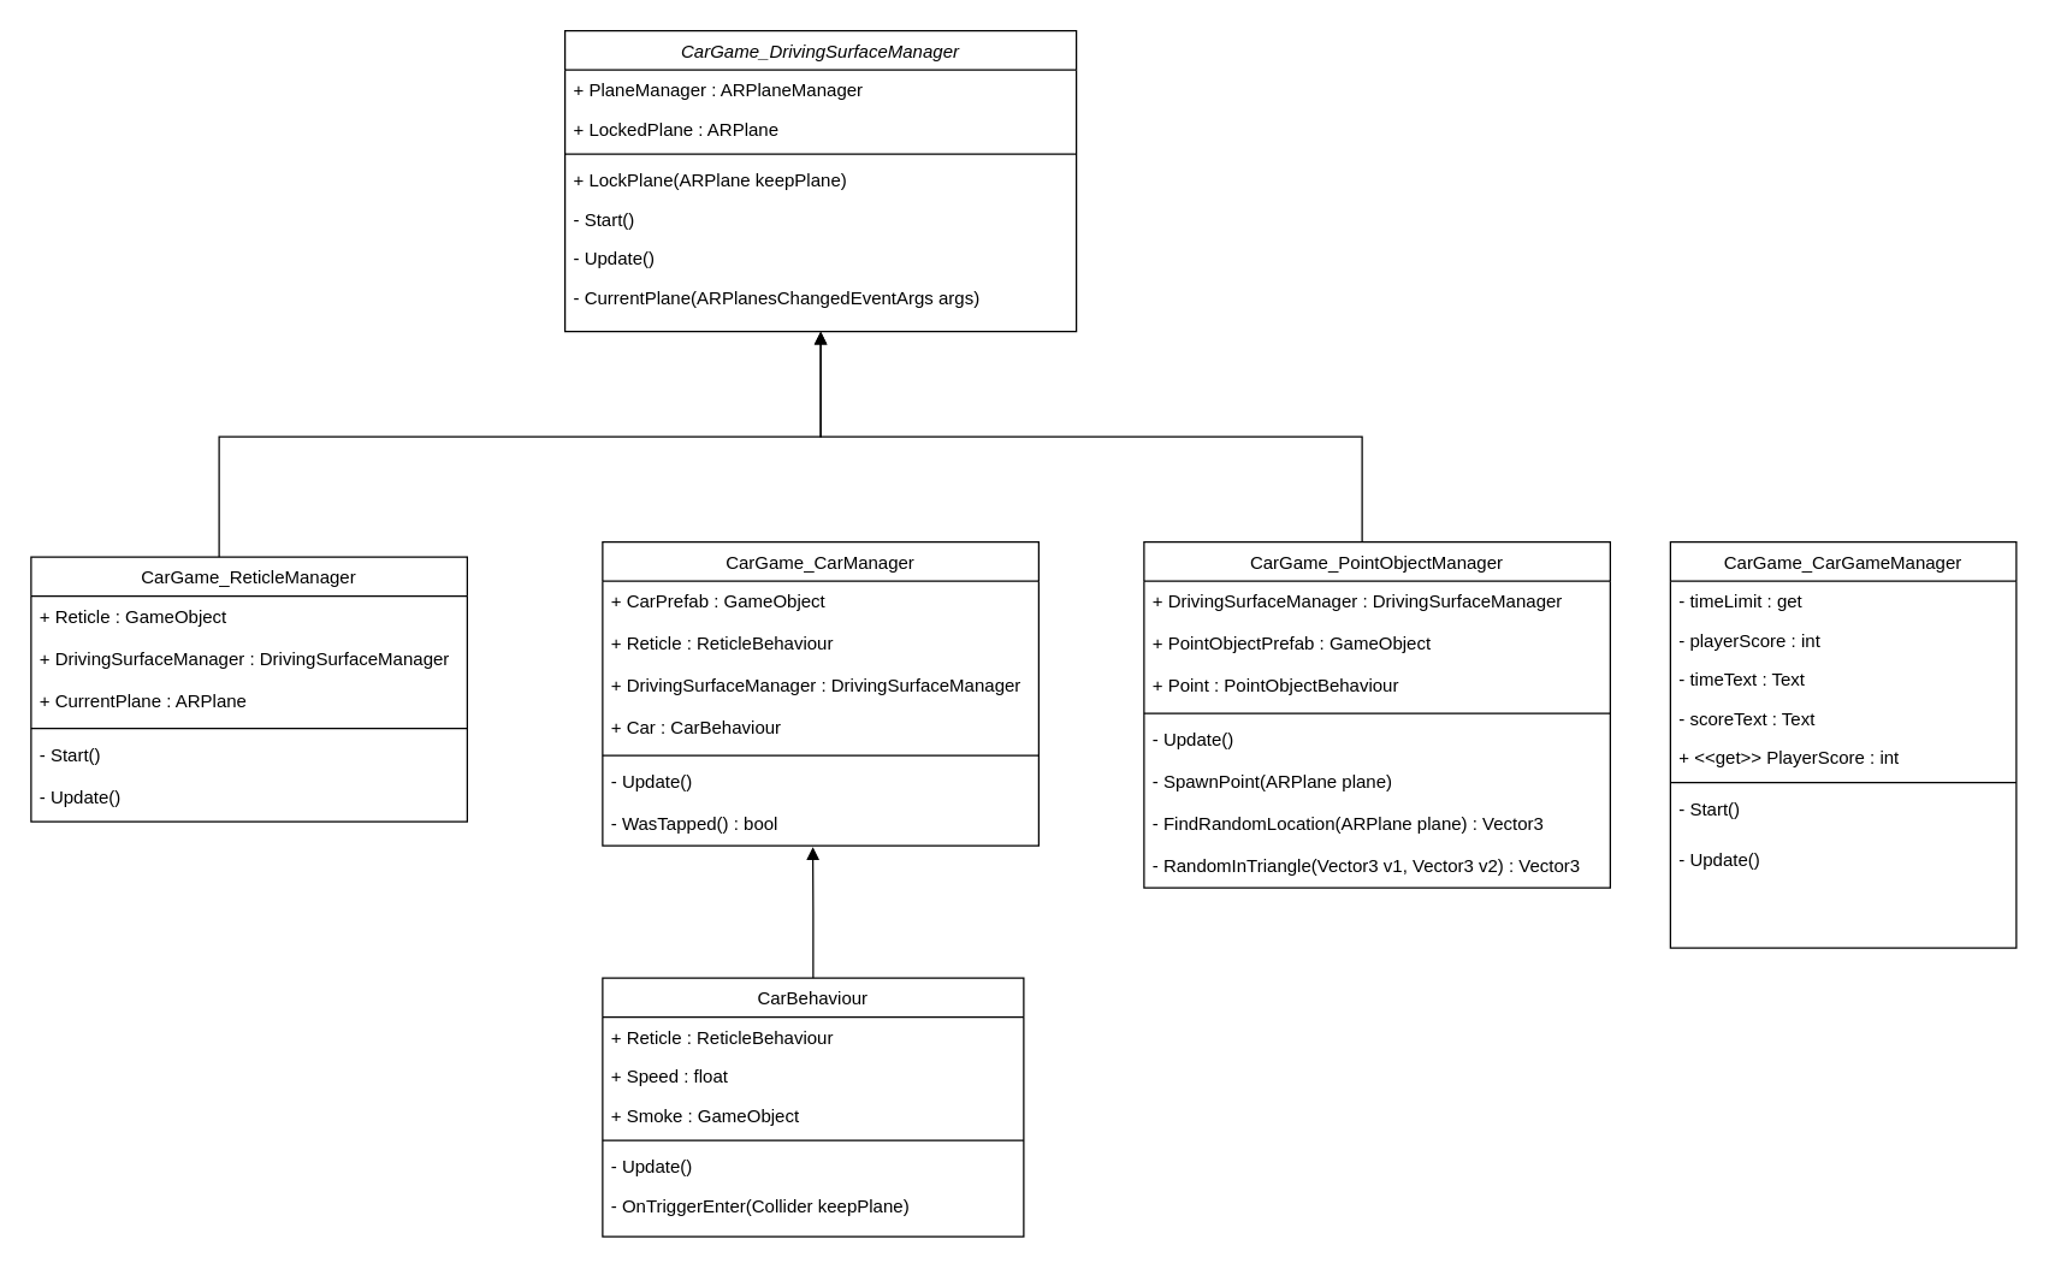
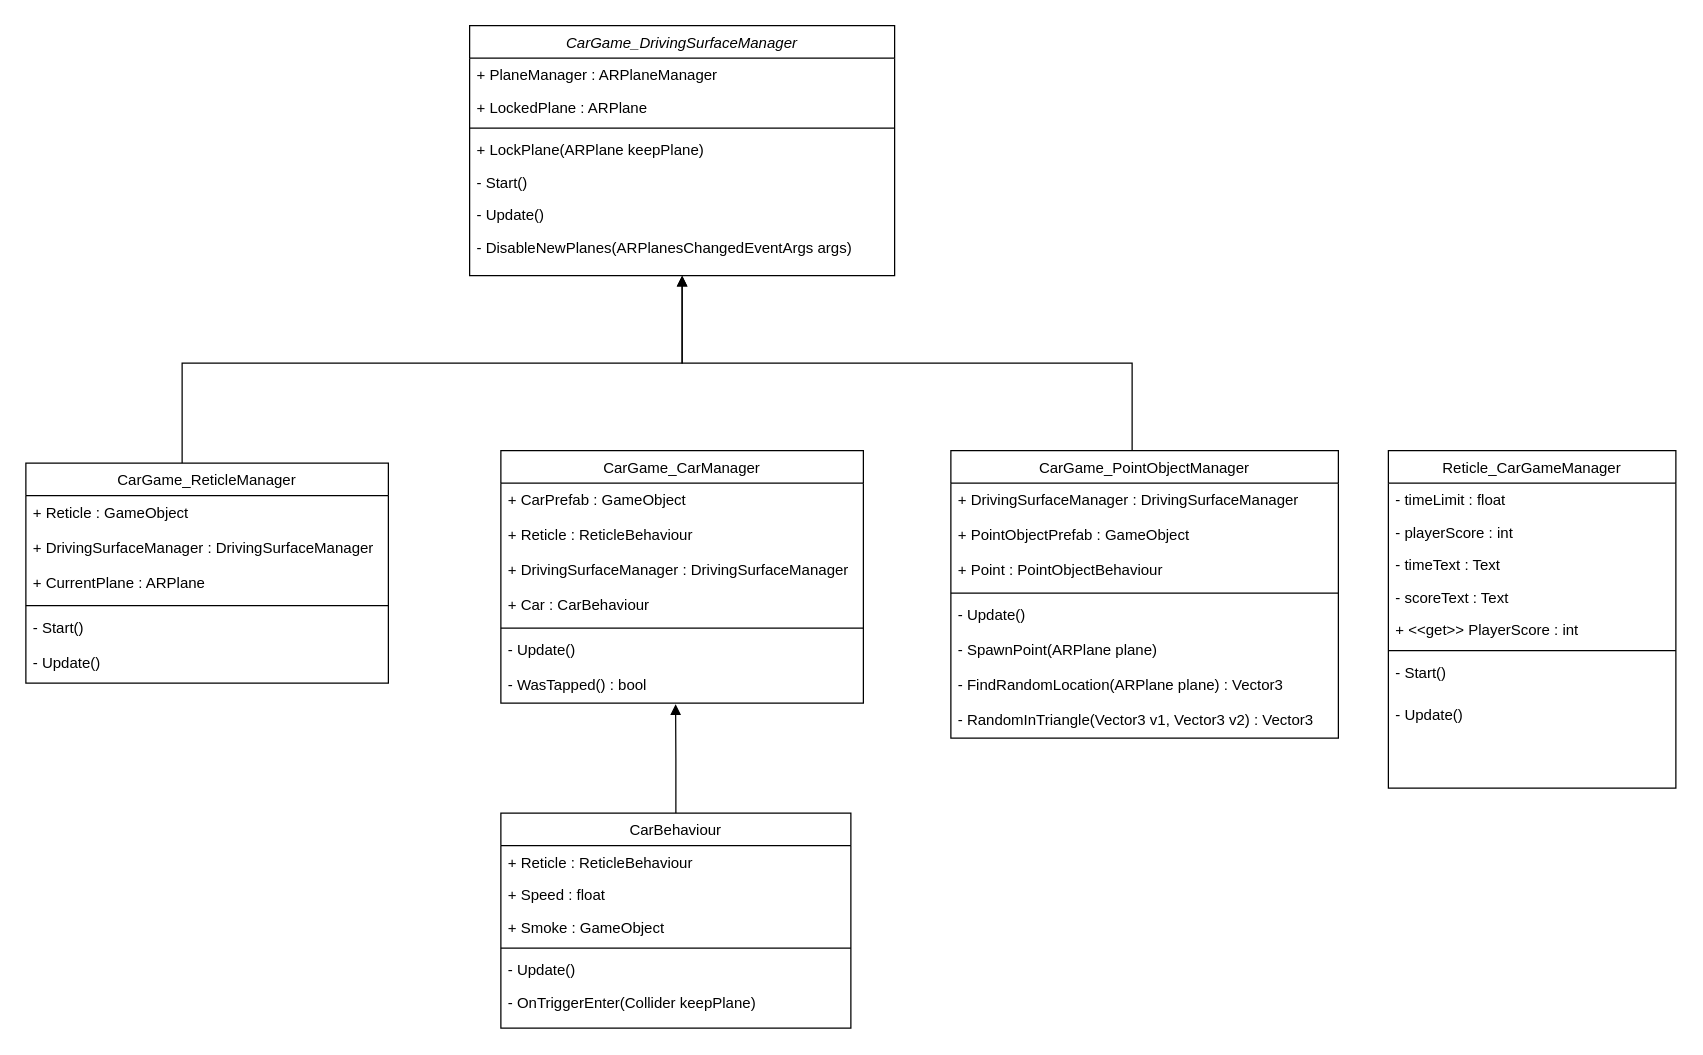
  <mxCell id="0" />
  <mxCell id="1" parent="0" />
  <mxCell id="2" value="CarGame_DrivingSurfaceManager" style="swimlane;fontStyle=2;align=center;verticalAlign=top;childLayout=stackLayout;horizontal=1;startSize=26;horizontalStack=0;resizeParent=1;resizeLast=0;collapsible=1;marginBottom=0;rounded=0;shadow=0;strokeWidth=1;" parent="1" vertex="1"><mxGeometry x="375" y="20" width="340" height="200" as="geometry"><mxRectangle x="230" y="140" width="160" height="26" as="alternateBounds" /></mxGeometry></mxCell>
  <mxCell id="3" value="+ PlaneManager : ARPlaneManager" style="text;align=left;verticalAlign=top;spacingLeft=4;spacingRight=4;overflow=hidden;rotatable=0;points=[[0,0.5],[1,0.5]];portConstraint=eastwest;" parent="2" vertex="1"><mxGeometry y="26" width="340" height="26" as="geometry" /></mxCell>
  <mxCell id="4" value="+ LockedPlane : ARPlane" style="text;align=left;verticalAlign=top;spacingLeft=4;spacingRight=4;overflow=hidden;rotatable=0;points=[[0,0.5],[1,0.5]];portConstraint=eastwest;" parent="2" vertex="1"><mxGeometry y="52" width="340" height="26" as="geometry" /></mxCell>
  <mxCell id="5" value="" style="line;html=1;strokeWidth=1;align=left;verticalAlign=middle;spacingTop=-1;spacingLeft=3;spacingRight=3;rotatable=0;labelPosition=right;points=[];portConstraint=eastwest;" parent="2" vertex="1"><mxGeometry y="78" width="340" height="8" as="geometry" /></mxCell>
  <mxCell id="6" value="+ LockPlane(ARPlane keepPlane)" style="text;align=left;verticalAlign=top;spacingLeft=4;spacingRight=4;overflow=hidden;rotatable=0;points=[[0,0.5],[1,0.5]];portConstraint=eastwest;" parent="2" vertex="1"><mxGeometry y="86" width="340" height="26" as="geometry" /></mxCell>
  <mxCell id="7" value="- Start() " style="text;align=left;verticalAlign=top;spacingLeft=4;spacingRight=4;overflow=hidden;rotatable=0;points=[[0,0.5],[1,0.5]];portConstraint=eastwest;" parent="2" vertex="1"><mxGeometry y="112" width="340" height="26" as="geometry" /></mxCell>
  <mxCell id="8" value="- Update()" style="text;align=left;verticalAlign=top;spacingLeft=4;spacingRight=4;overflow=hidden;rotatable=0;points=[[0,0.5],[1,0.5]];portConstraint=eastwest;" parent="2" vertex="1"><mxGeometry y="138" width="340" height="26" as="geometry" /></mxCell>
- <mxCell id="9" value="- CurrentPlane(ARPlanesChangedEventArgs args)" style="text;align=left;verticalAlign=top;spacingLeft=4;spacingRight=4;overflow=hidden;rotatable=0;points=[[0,0.5],[1,0.5]];portConstraint=eastwest;" parent="2" vertex="1"><mxGeometry y="164" width="340" height="26" as="geometry" /></mxCell>
+ <mxCell id="9" value="- DisableNewPlanes(ARPlanesChangedEventArgs args)" style="text;align=left;verticalAlign=top;spacingLeft=4;spacingRight=4;overflow=hidden;rotatable=0;points=[[0,0.5],[1,0.5]];portConstraint=eastwest;" parent="2" vertex="1"><mxGeometry y="164" width="340" height="26" as="geometry" /></mxCell>
  <mxCell id="10" value="CarGame_CarManager" style="swimlane;fontStyle=0;align=center;verticalAlign=top;childLayout=stackLayout;horizontal=1;startSize=26;horizontalStack=0;resizeParent=1;resizeLast=0;collapsible=1;marginBottom=0;rounded=0;shadow=0;strokeWidth=1;swimlaneLine=1;" parent="1" vertex="1"><mxGeometry x="400" y="360" width="290" height="202" as="geometry"><mxRectangle x="130" y="380" width="160" height="26" as="alternateBounds" /></mxGeometry></mxCell>
  <mxCell id="11" value="+ CarPrefab : GameObject" style="text;align=left;verticalAlign=top;spacingLeft=4;spacingRight=4;overflow=hidden;rotatable=0;points=[[0,0.5],[1,0.5]];portConstraint=eastwest;rounded=0;shadow=0;html=0;" parent="10" vertex="1"><mxGeometry y="26" width="290" height="28" as="geometry" /></mxCell>
  <mxCell id="12" value="+ Reticle : ReticleBehaviour" style="text;align=left;verticalAlign=top;spacingLeft=4;spacingRight=4;overflow=hidden;rotatable=0;points=[[0,0.5],[1,0.5]];portConstraint=eastwest;rounded=0;shadow=0;html=0;" parent="10" vertex="1"><mxGeometry y="54" width="290" height="28" as="geometry" /></mxCell>
  <mxCell id="13" value="+ DrivingSurfaceManager : DrivingSurfaceManager" style="text;align=left;verticalAlign=top;spacingLeft=4;spacingRight=4;overflow=hidden;rotatable=0;points=[[0,0.5],[1,0.5]];portConstraint=eastwest;rounded=0;shadow=0;html=0;" parent="10" vertex="1"><mxGeometry y="82" width="290" height="28" as="geometry" /></mxCell>
  <mxCell id="14" value="+ Car : CarBehaviour" style="text;align=left;verticalAlign=top;spacingLeft=4;spacingRight=4;overflow=hidden;rotatable=0;points=[[0,0.5],[1,0.5]];portConstraint=eastwest;rounded=0;shadow=0;html=0;" parent="10" vertex="1"><mxGeometry y="110" width="290" height="28" as="geometry" /></mxCell>
  <mxCell id="15" value="" style="line;html=1;strokeWidth=1;align=left;verticalAlign=middle;spacingTop=-1;spacingLeft=3;spacingRight=3;rotatable=0;labelPosition=right;points=[];portConstraint=eastwest;" parent="10" vertex="1"><mxGeometry y="138" width="290" height="8" as="geometry" /></mxCell>
  <mxCell id="16" value="- Update()" style="text;align=left;verticalAlign=top;spacingLeft=4;spacingRight=4;overflow=hidden;rotatable=0;points=[[0,0.5],[1,0.5]];portConstraint=eastwest;rounded=0;shadow=0;html=0;" parent="10" vertex="1"><mxGeometry y="146" width="290" height="28" as="geometry" /></mxCell>
  <mxCell id="17" value="- WasTapped() : bool" style="text;align=left;verticalAlign=top;spacingLeft=4;spacingRight=4;overflow=hidden;rotatable=0;points=[[0,0.5],[1,0.5]];portConstraint=eastwest;rounded=0;shadow=0;html=0;" parent="10" vertex="1"><mxGeometry y="174" width="290" height="28" as="geometry" /></mxCell>
- <mxCell id="18" value="CarGame_CarGameManager" style="swimlane;fontStyle=0;align=center;verticalAlign=top;childLayout=stackLayout;horizontal=1;startSize=26;horizontalStack=0;resizeParent=1;resizeLast=0;collapsible=1;marginBottom=0;rounded=0;shadow=0;strokeWidth=1;" parent="1" vertex="1"><mxGeometry x="1110" y="360" width="230" height="270" as="geometry"><mxRectangle x="130" y="380" width="160" height="26" as="alternateBounds" /></mxGeometry></mxCell>
- <mxCell id="19" value="- timeLimit : get" style="text;align=left;verticalAlign=top;spacingLeft=4;spacingRight=4;overflow=hidden;rotatable=0;points=[[0,0.5],[1,0.5]];portConstraint=eastwest;" parent="18" vertex="1"><mxGeometry y="26" width="230" height="26" as="geometry" /></mxCell>
+ <mxCell id="18" value="Reticle_CarGameManager" style="swimlane;fontStyle=0;align=center;verticalAlign=top;childLayout=stackLayout;horizontal=1;startSize=26;horizontalStack=0;resizeParent=1;resizeLast=0;collapsible=1;marginBottom=0;rounded=0;shadow=0;strokeWidth=1;" parent="1" vertex="1"><mxGeometry x="1110" y="360" width="230" height="270" as="geometry"><mxRectangle x="130" y="380" width="160" height="26" as="alternateBounds" /></mxGeometry></mxCell>
+ <mxCell id="19" value="- timeLimit : float" style="text;align=left;verticalAlign=top;spacingLeft=4;spacingRight=4;overflow=hidden;rotatable=0;points=[[0,0.5],[1,0.5]];portConstraint=eastwest;" parent="18" vertex="1"><mxGeometry y="26" width="230" height="26" as="geometry" /></mxCell>
  <mxCell id="20" value="- playerScore : int" style="text;align=left;verticalAlign=top;spacingLeft=4;spacingRight=4;overflow=hidden;rotatable=0;points=[[0,0.5],[1,0.5]];portConstraint=eastwest;" parent="18" vertex="1"><mxGeometry y="52" width="230" height="26" as="geometry" /></mxCell>
  <mxCell id="21" value="- timeText : Text" style="text;align=left;verticalAlign=top;spacingLeft=4;spacingRight=4;overflow=hidden;rotatable=0;points=[[0,0.5],[1,0.5]];portConstraint=eastwest;" parent="18" vertex="1"><mxGeometry y="78" width="230" height="26" as="geometry" /></mxCell>
  <mxCell id="22" value="- scoreText : Text" style="text;align=left;verticalAlign=top;spacingLeft=4;spacingRight=4;overflow=hidden;rotatable=0;points=[[0,0.5],[1,0.5]];portConstraint=eastwest;" parent="18" vertex="1"><mxGeometry y="104" width="230" height="26" as="geometry" /></mxCell>
  <mxCell id="23" value="+ &lt;&lt;get&gt;&gt; PlayerScore : int" style="text;align=left;verticalAlign=top;spacingLeft=4;spacingRight=4;overflow=hidden;rotatable=0;points=[[0,0.5],[1,0.5]];portConstraint=eastwest;" parent="18" vertex="1"><mxGeometry y="130" width="230" height="26" as="geometry" /></mxCell>
  <mxCell id="24" value="" style="line;html=1;strokeWidth=1;align=left;verticalAlign=middle;spacingTop=-1;spacingLeft=3;spacingRight=3;rotatable=0;labelPosition=right;points=[];portConstraint=eastwest;" parent="18" vertex="1"><mxGeometry y="156" width="230" height="8" as="geometry" /></mxCell>
  <mxCell id="25" value="- Start()&#10; " style="text;align=left;verticalAlign=top;spacingLeft=4;spacingRight=4;overflow=hidden;rotatable=0;points=[[0,0.5],[1,0.5]];portConstraint=eastwest;" parent="18" vertex="1"><mxGeometry y="164" width="230" height="34" as="geometry" /></mxCell>
  <mxCell id="26" value="- Update()&#10; " style="text;align=left;verticalAlign=top;spacingLeft=4;spacingRight=4;overflow=hidden;rotatable=0;points=[[0,0.5],[1,0.5]];portConstraint=eastwest;" parent="18" vertex="1"><mxGeometry y="198" width="230" height="34" as="geometry" /></mxCell>
  <mxCell id="27" style="edgeStyle=orthogonalEdgeStyle;rounded=0;orthogonalLoop=1;jettySize=auto;html=1;entryX=0.482;entryY=1.029;entryDx=0;entryDy=0;entryPerimeter=0;endArrow=block;endFill=1;" parent="1" source="28" target="17" edge="1"><mxGeometry relative="1" as="geometry" /></mxCell>
  <mxCell id="28" value="CarBehaviour" style="swimlane;fontStyle=0;align=center;verticalAlign=top;childLayout=stackLayout;horizontal=1;startSize=26;horizontalStack=0;resizeParent=1;resizeLast=0;collapsible=1;marginBottom=0;rounded=0;shadow=0;strokeWidth=1;" parent="1" vertex="1"><mxGeometry x="400" y="650" width="280" height="172" as="geometry"><mxRectangle x="130" y="380" width="160" height="26" as="alternateBounds" /></mxGeometry></mxCell>
  <mxCell id="29" value="+ Reticle : ReticleBehaviour" style="text;align=left;verticalAlign=top;spacingLeft=4;spacingRight=4;overflow=hidden;rotatable=0;points=[[0,0.5],[1,0.5]];portConstraint=eastwest;" parent="28" vertex="1"><mxGeometry y="26" width="280" height="26" as="geometry" /></mxCell>
  <mxCell id="30" value="+ Speed : float" style="text;align=left;verticalAlign=top;spacingLeft=4;spacingRight=4;overflow=hidden;rotatable=0;points=[[0,0.5],[1,0.5]];portConstraint=eastwest;" parent="28" vertex="1"><mxGeometry y="52" width="280" height="26" as="geometry" /></mxCell>
  <mxCell id="31" value="+ Smoke : GameObject" style="text;align=left;verticalAlign=top;spacingLeft=4;spacingRight=4;overflow=hidden;rotatable=0;points=[[0,0.5],[1,0.5]];portConstraint=eastwest;" parent="28" vertex="1"><mxGeometry y="78" width="280" height="26" as="geometry" /></mxCell>
  <mxCell id="32" value="" style="line;html=1;strokeWidth=1;align=left;verticalAlign=middle;spacingTop=-1;spacingLeft=3;spacingRight=3;rotatable=0;labelPosition=right;points=[];portConstraint=eastwest;" parent="28" vertex="1"><mxGeometry y="104" width="280" height="8" as="geometry" /></mxCell>
  <mxCell id="33" value="- Update()" style="text;align=left;verticalAlign=top;spacingLeft=4;spacingRight=4;overflow=hidden;rotatable=0;points=[[0,0.5],[1,0.5]];portConstraint=eastwest;" parent="28" vertex="1"><mxGeometry y="112" width="280" height="26" as="geometry" /></mxCell>
  <mxCell id="34" value="- OnTriggerEnter(Collider keepPlane)" style="text;align=left;verticalAlign=top;spacingLeft=4;spacingRight=4;overflow=hidden;rotatable=0;points=[[0,0.5],[1,0.5]];portConstraint=eastwest;" parent="28" vertex="1"><mxGeometry y="138" width="280" height="34" as="geometry" /></mxCell>
  <mxCell id="35" style="edgeStyle=orthogonalEdgeStyle;rounded=0;orthogonalLoop=1;jettySize=auto;html=1;entryX=0.5;entryY=1;entryDx=0;entryDy=0;endArrow=block;endFill=1;" parent="1" source="36" target="2" edge="1"><mxGeometry relative="1" as="geometry"><Array as="points"><mxPoint x="145" y="290" /><mxPoint x="545" y="290" /></Array></mxGeometry></mxCell>
  <mxCell id="36" value="CarGame_ReticleManager" style="swimlane;fontStyle=0;align=center;verticalAlign=top;childLayout=stackLayout;horizontal=1;startSize=26;horizontalStack=0;resizeParent=1;resizeLast=0;collapsible=1;marginBottom=0;rounded=0;shadow=0;strokeWidth=1;swimlaneLine=1;" parent="1" vertex="1"><mxGeometry x="20" y="370" width="290" height="176" as="geometry"><mxRectangle x="130" y="380" width="160" height="26" as="alternateBounds" /></mxGeometry></mxCell>
  <mxCell id="37" value="+ Reticle : GameObject" style="text;align=left;verticalAlign=top;spacingLeft=4;spacingRight=4;overflow=hidden;rotatable=0;points=[[0,0.5],[1,0.5]];portConstraint=eastwest;rounded=0;shadow=0;html=0;" parent="36" vertex="1"><mxGeometry y="26" width="290" height="28" as="geometry" /></mxCell>
  <mxCell id="38" value="+ DrivingSurfaceManager : DrivingSurfaceManager" style="text;align=left;verticalAlign=top;spacingLeft=4;spacingRight=4;overflow=hidden;rotatable=0;points=[[0,0.5],[1,0.5]];portConstraint=eastwest;rounded=0;shadow=0;html=0;" parent="36" vertex="1"><mxGeometry y="54" width="290" height="28" as="geometry" /></mxCell>
  <mxCell id="39" value="+ CurrentPlane : ARPlane" style="text;align=left;verticalAlign=top;spacingLeft=4;spacingRight=4;overflow=hidden;rotatable=0;points=[[0,0.5],[1,0.5]];portConstraint=eastwest;rounded=0;shadow=0;html=0;" parent="36" vertex="1"><mxGeometry y="82" width="290" height="28" as="geometry" /></mxCell>
  <mxCell id="40" value="" style="line;html=1;strokeWidth=1;align=left;verticalAlign=middle;spacingTop=-1;spacingLeft=3;spacingRight=3;rotatable=0;labelPosition=right;points=[];portConstraint=eastwest;" parent="36" vertex="1"><mxGeometry y="110" width="290" height="8" as="geometry" /></mxCell>
  <mxCell id="41" value="- Start()" style="text;align=left;verticalAlign=top;spacingLeft=4;spacingRight=4;overflow=hidden;rotatable=0;points=[[0,0.5],[1,0.5]];portConstraint=eastwest;rounded=0;shadow=0;html=0;" parent="36" vertex="1"><mxGeometry y="118" width="290" height="28" as="geometry" /></mxCell>
  <mxCell id="42" value="- Update()" style="text;align=left;verticalAlign=top;spacingLeft=4;spacingRight=4;overflow=hidden;rotatable=0;points=[[0,0.5],[1,0.5]];portConstraint=eastwest;rounded=0;shadow=0;html=0;" parent="36" vertex="1"><mxGeometry y="146" width="290" height="28" as="geometry" /></mxCell>
  <mxCell id="43" style="edgeStyle=orthogonalEdgeStyle;rounded=0;orthogonalLoop=1;jettySize=auto;html=1;entryX=0.5;entryY=1;entryDx=0;entryDy=0;endArrow=block;endFill=1;" parent="1" source="44" target="2" edge="1"><mxGeometry relative="1" as="geometry"><Array as="points"><mxPoint x="905" y="290" /><mxPoint x="545" y="290" /></Array></mxGeometry></mxCell>
  <mxCell id="44" value="CarGame_PointObjectManager" style="swimlane;fontStyle=0;align=center;verticalAlign=top;childLayout=stackLayout;horizontal=1;startSize=26;horizontalStack=0;resizeParent=1;resizeLast=0;collapsible=1;marginBottom=0;rounded=0;shadow=0;strokeWidth=1;swimlaneLine=1;" parent="1" vertex="1"><mxGeometry x="760" y="360" width="310" height="230" as="geometry"><mxRectangle x="130" y="380" width="160" height="26" as="alternateBounds" /></mxGeometry></mxCell>
  <mxCell id="45" value="+ DrivingSurfaceManager : DrivingSurfaceManager" style="text;align=left;verticalAlign=top;spacingLeft=4;spacingRight=4;overflow=hidden;rotatable=0;points=[[0,0.5],[1,0.5]];portConstraint=eastwest;rounded=0;shadow=0;html=0;" parent="44" vertex="1"><mxGeometry y="26" width="310" height="28" as="geometry" /></mxCell>
  <mxCell id="46" value="+ PointObjectPrefab : GameObject" style="text;align=left;verticalAlign=top;spacingLeft=4;spacingRight=4;overflow=hidden;rotatable=0;points=[[0,0.5],[1,0.5]];portConstraint=eastwest;rounded=0;shadow=0;html=0;" parent="44" vertex="1"><mxGeometry y="54" width="310" height="28" as="geometry" /></mxCell>
  <mxCell id="47" value="+ Point : PointObjectBehaviour" style="text;align=left;verticalAlign=top;spacingLeft=4;spacingRight=4;overflow=hidden;rotatable=0;points=[[0,0.5],[1,0.5]];portConstraint=eastwest;rounded=0;shadow=0;html=0;" parent="44" vertex="1"><mxGeometry y="82" width="310" height="28" as="geometry" /></mxCell>
  <mxCell id="48" value="" style="line;html=1;strokeWidth=1;align=left;verticalAlign=middle;spacingTop=-1;spacingLeft=3;spacingRight=3;rotatable=0;labelPosition=right;points=[];portConstraint=eastwest;" parent="44" vertex="1"><mxGeometry y="110" width="310" height="8" as="geometry" /></mxCell>
  <mxCell id="49" value="- Update()" style="text;align=left;verticalAlign=top;spacingLeft=4;spacingRight=4;overflow=hidden;rotatable=0;points=[[0,0.5],[1,0.5]];portConstraint=eastwest;rounded=0;shadow=0;html=0;" parent="44" vertex="1"><mxGeometry y="118" width="310" height="28" as="geometry" /></mxCell>
  <mxCell id="50" value="- SpawnPoint(ARPlane plane)" style="text;align=left;verticalAlign=top;spacingLeft=4;spacingRight=4;overflow=hidden;rotatable=0;points=[[0,0.5],[1,0.5]];portConstraint=eastwest;rounded=0;shadow=0;html=0;" parent="44" vertex="1"><mxGeometry y="146" width="310" height="28" as="geometry" /></mxCell>
  <mxCell id="51" value="- FindRandomLocation(ARPlane plane) : Vector3" style="text;align=left;verticalAlign=top;spacingLeft=4;spacingRight=4;overflow=hidden;rotatable=0;points=[[0,0.5],[1,0.5]];portConstraint=eastwest;rounded=0;shadow=0;html=0;" parent="44" vertex="1"><mxGeometry y="174" width="310" height="28" as="geometry" /></mxCell>
  <mxCell id="52" value="- RandomInTriangle(Vector3 v1, Vector3 v2) : Vector3" style="text;align=left;verticalAlign=top;spacingLeft=4;spacingRight=4;overflow=hidden;rotatable=0;points=[[0,0.5],[1,0.5]];portConstraint=eastwest;rounded=0;shadow=0;html=0;" parent="44" vertex="1"><mxGeometry y="202" width="310" height="28" as="geometry" /></mxCell>
